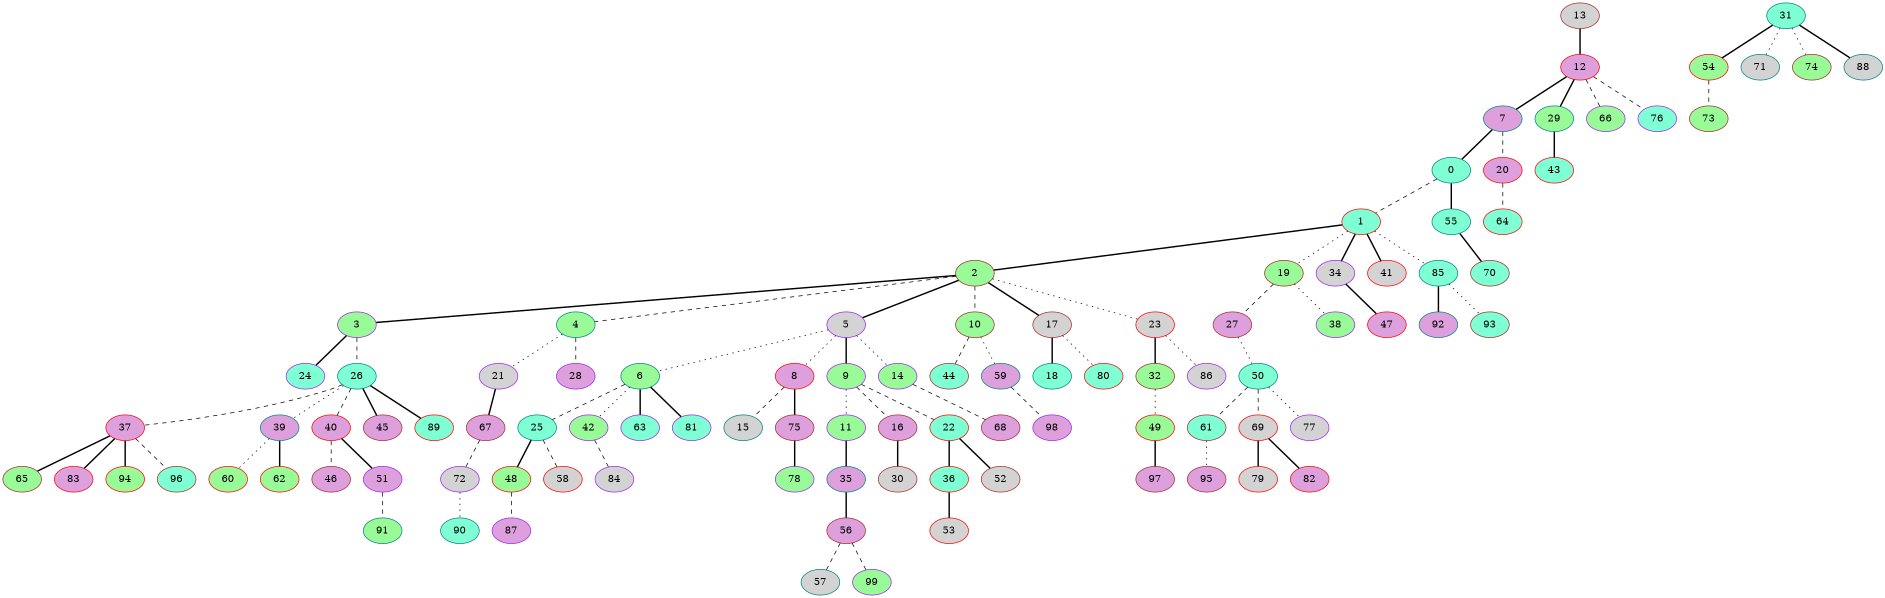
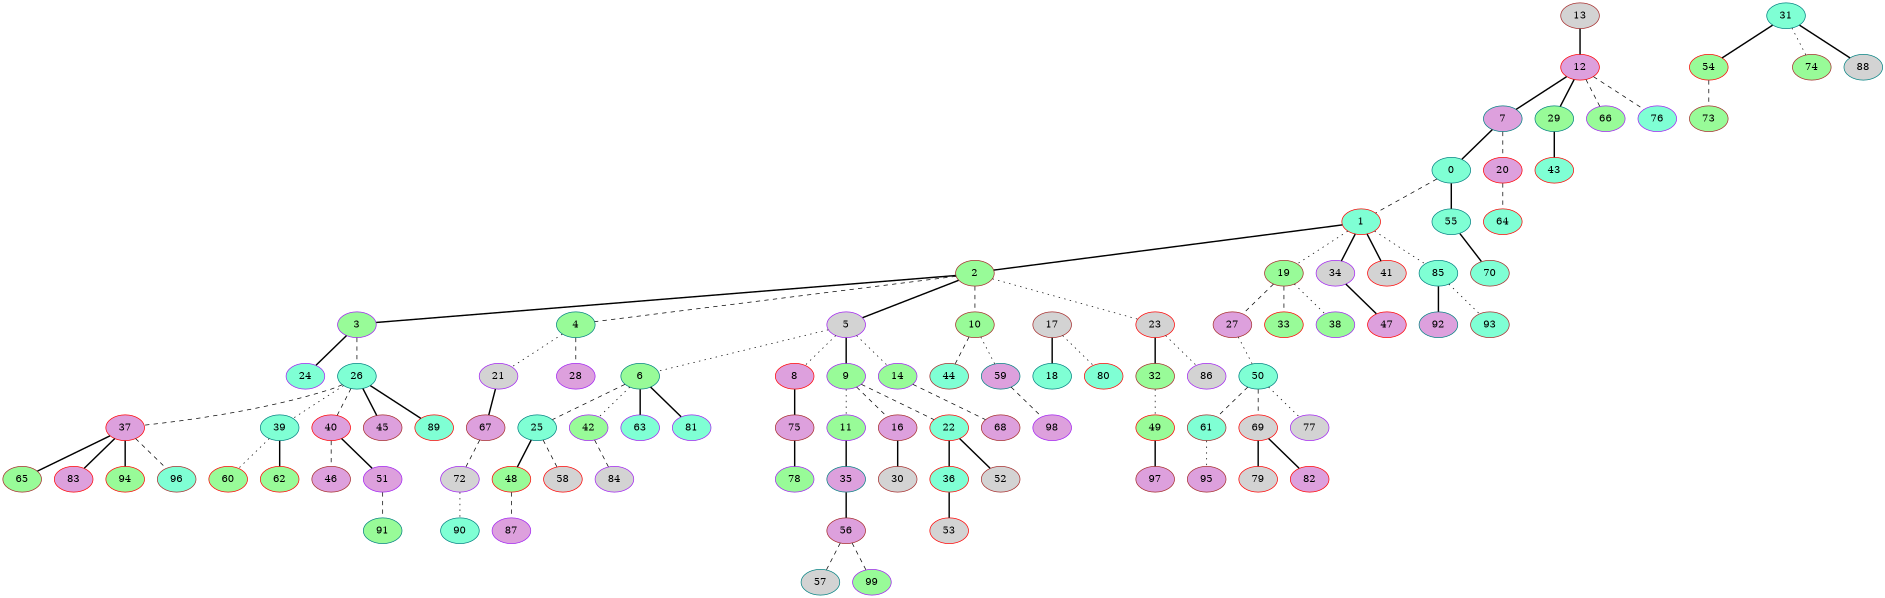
  graph {
    node [color=red fillcolor=palegreen style=filled]
    edge [style=bold]
    13 [color=brown fillcolor=lightgrey]
    12 [fillcolor=plum]
    7 [color=teal fillcolor=plum]
    29 [color=teal]
    66 [color=purple]
    76 [color=purple fillcolor=aquamarine]
    0 [color=teal fillcolor=aquamarine]
    20 [fillcolor=plum]
    43 [fillcolor=aquamarine]
    1 [fillcolor=aquamarine]
    55 [color=teal fillcolor=aquamarine]
    64 [fillcolor=aquamarine]
    2 [color=brown]
    19 [color=brown]
    34 [color=purple fillcolor=lightgrey]
    41 [fillcolor=lightgrey]
    85 [color=teal fillcolor=aquamarine]
    70 [color=brown fillcolor=aquamarine]
    3 [color=purple]
    4 [color=teal]
    5 [color=purple fillcolor=lightgrey]
    10 [color=brown]
    17 [color=brown fillcolor=lightgrey]
    23 [fillcolor=lightgrey]
    27 [color=brown fillcolor=plum]
+   33
    38 [color=purple]
    47 [fillcolor=plum]
    92 [color=teal fillcolor=plum]
    93 [color=brown fillcolor=aquamarine]
    24 [color=purple fillcolor=aquamarine]
    26 [color=teal fillcolor=aquamarine]
    21 [color=purple fillcolor=lightgrey]
    28 [color=purple fillcolor=plum]
    6 [color=teal]
    8 [fillcolor=plum]
    9 [color=purple]
    14 [color=purple]
    44 [color=brown fillcolor=aquamarine]
    59 [color=teal fillcolor=plum]
    18 [color=teal fillcolor=aquamarine]
    80 [fillcolor=aquamarine]
    32 [color=brown]
    86 [color=purple fillcolor=lightgrey]
    37 [fillcolor=plum]
-   39 [color=teal fillcolor=plum]
+   39 [color=teal fillcolor=aquamarine]
    40 [fillcolor=plum]
    45 [color=brown fillcolor=plum]
    89 [fillcolor=aquamarine]
    65 [color=brown]
    83 [fillcolor=plum]
    94
    96 [color=brown fillcolor=aquamarine]
    60
    62
    46 [color=brown fillcolor=plum]
    51 [color=purple fillcolor=plum]
    91 [color=teal]
    67 [color=brown fillcolor=plum]
    31 [color=teal fillcolor=aquamarine]
    54
-   71 [color=teal fillcolor=lightgrey]
    74 [color=brown]
    88 [color=teal fillcolor=lightgrey]
    72 [color=purple fillcolor=lightgrey]
    90 [color=teal fillcolor=aquamarine]
    73 [color=brown]
    25 [color=teal fillcolor=aquamarine]
    42 [color=purple]
    63 [color=purple fillcolor=aquamarine]
    81 [color=purple fillcolor=aquamarine]
-   15 [color=teal fillcolor=lightgrey]
    75 [color=brown fillcolor=plum]
    11 [color=purple]
    16 [color=brown fillcolor=plum]
    22 [fillcolor=aquamarine]
    68 [color=brown fillcolor=plum]
    48
    58 [fillcolor=lightgrey]
    84 [color=purple fillcolor=lightgrey]
    87 [color=purple fillcolor=plum]
    78 [color=purple]
    35 [color=teal fillcolor=plum]
    30 [color=brown fillcolor=lightgrey]
    36 [fillcolor=aquamarine]
    52 [color=brown fillcolor=lightgrey]
    56 [color=brown fillcolor=plum]
    57 [color=teal fillcolor=lightgrey]
    99 [color=purple]
    53 [fillcolor=lightgrey]
    98 [color=purple fillcolor=plum]
    49
    97 [color=brown fillcolor=plum]
    50 [color=teal fillcolor=aquamarine]
    61 [color=brown fillcolor=aquamarine]
    69 [fillcolor=lightgrey]
    77 [color=purple fillcolor=lightgrey]
    95 [color=brown fillcolor=plum]
    79 [fillcolor=lightgrey]
    82 [fillcolor=plum]
    13 -- 12
    12 -- 7
    12 -- 29
    12 -- 66 [style=dashed]
    12 -- 76 [style=dashed]
    7 -- 0
    7 -- 20 [style=dashed]
    29 -- 43
    0 -- 1 [style=dashed]
    0 -- 55
    20 -- 64 [style=dashed]
    1 -- 2
    1 -- 19 [style=dotted]
    1 -- 34
    1 -- 41
    1 -- 85 [style=dotted]
    55 -- 70
    2 -- 3
    2 -- 4 [style=dashed]
    2 -- 5
    2 -- 10 [style=dashed]
-   2 -- 17
    2 -- 23 [style=dotted]
    19 -- 27 [style=dashed]
+   19 -- 33 [style=dashed]
    19 -- 38 [style=dotted]
    34 -- 47
    85 -- 92
    85 -- 93 [style=dotted]
    3 -- 24
    3 -- 26 [style=dashed]
    4 -- 21 [style=dotted]
    4 -- 28 [style=dashed]
    5 -- 6 [style=dotted]
    5 -- 8 [style=dotted]
    5 -- 9
    5 -- 14 [style=dotted]
    10 -- 44 [style=dashed]
    10 -- 59 [style=dotted]
    17 -- 18
    17 -- 80 [style=dotted]
    23 -- 32
    23 -- 86 [style=dotted]
    27 -- 50 [style=dotted]
    26 -- 37 [style=dashed]
    26 -- 39 [style=dotted]
    26 -- 40 [style=dashed]
    26 -- 45
    26 -- 89
    21 -- 67
    6 -- 25 [style=dashed]
    6 -- 42 [style=dotted]
    6 -- 63
    6 -- 81
-   8 -- 15 [style=dashed]
    8 -- 75
    9 -- 11 [style=dotted]
    9 -- 16 [style=dashed]
    9 -- 22 [style=dashed]
    14 -- 68 [style=dashed]
    59 -- 98 [style=dashed]
    32 -- 49 [style=dotted]
    37 -- 65
    37 -- 83
    37 -- 94
    37 -- 96 [style=dashed]
    39 -- 60 [style=dotted]
    39 -- 62
    40 -- 46 [style=dashed]
    40 -- 51
    51 -- 91 [style=dashed]
    67 -- 72 [style=dashed]
    31 -- 54
-   31 -- 71 [style=dotted]
    31 -- 74 [style=dotted]
    31 -- 88
    54 -- 73 [style=dashed]
    72 -- 90 [style=dotted]
    25 -- 48
    25 -- 58 [style=dashed]
    42 -- 84 [style=dashed]
    75 -- 78
    11 -- 35
    16 -- 30
    22 -- 36
    22 -- 52
    48 -- 87 [style=dashed]
    35 -- 56
    36 -- 53
    56 -- 57 [style=dashed]
    56 -- 99 [style=dashed]
    49 -- 97
    50 -- 61 [style=dashed]
    50 -- 69 [style=dashed]
    50 -- 77 [style=dotted]
    61 -- 95 [style=dotted]
    69 -- 79
    69 -- 82
  }
